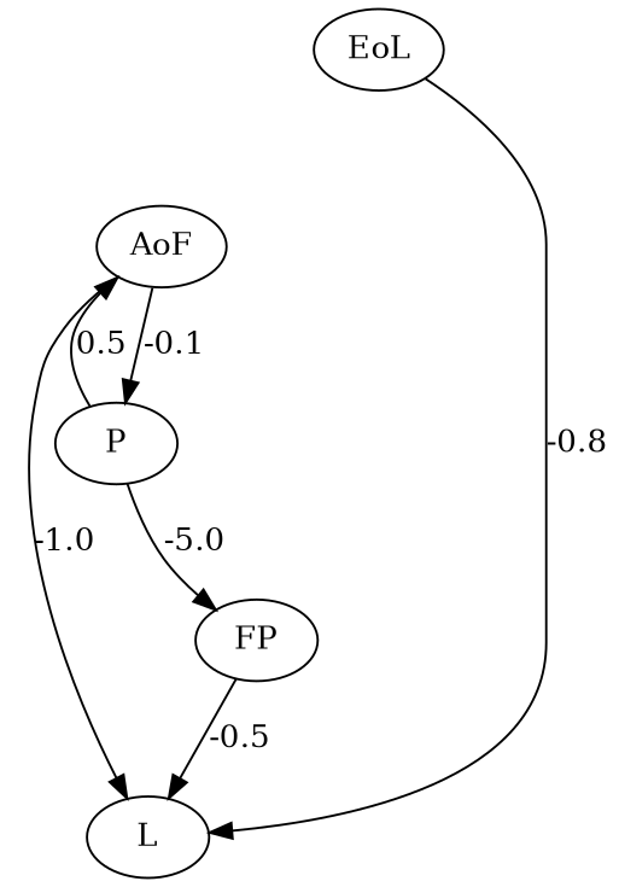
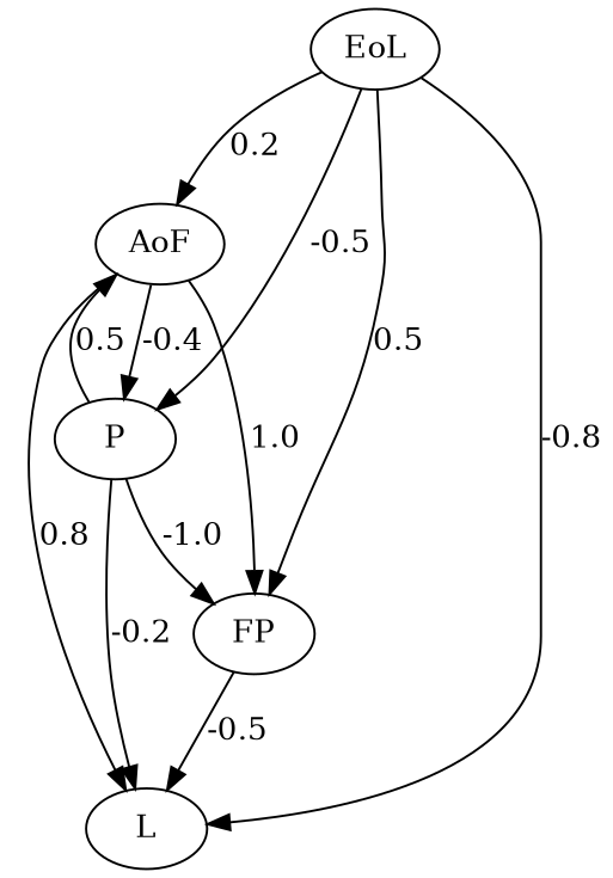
  digraph {
    fontname="DejaVu Serif"
    node [fontname="DejaVu Serif"]
    edge [fontname="DejaVu Serif"]
    n1 [label=AoF]
    n2 [label=FP]
    n3 [label=P]
    n4 [label=L]
    n5 [label=EoL]
-   n1 -> n3 [label=-0.1]
-   n1 -> n4 [label=-1.0]
+   n1 -> n2 [label=1.0]
+   n1 -> n3 [label=-0.4]
+   n1 -> n4 [label=0.8]
    n2 -> n4 [label=-0.5]
    n3 -> n1 [label=0.5]
-   n3 -> n2 [label=-5.0]
+   n3 -> n2 [label=-1.0]
+   n3 -> n4 [label=-0.2]
+   n5 -> n1 [label=0.2]
+   n5 -> n2 [label=0.5]
+   n5 -> n3 [label=-0.5]
    n5 -> n4 [label=-0.8]
  }
